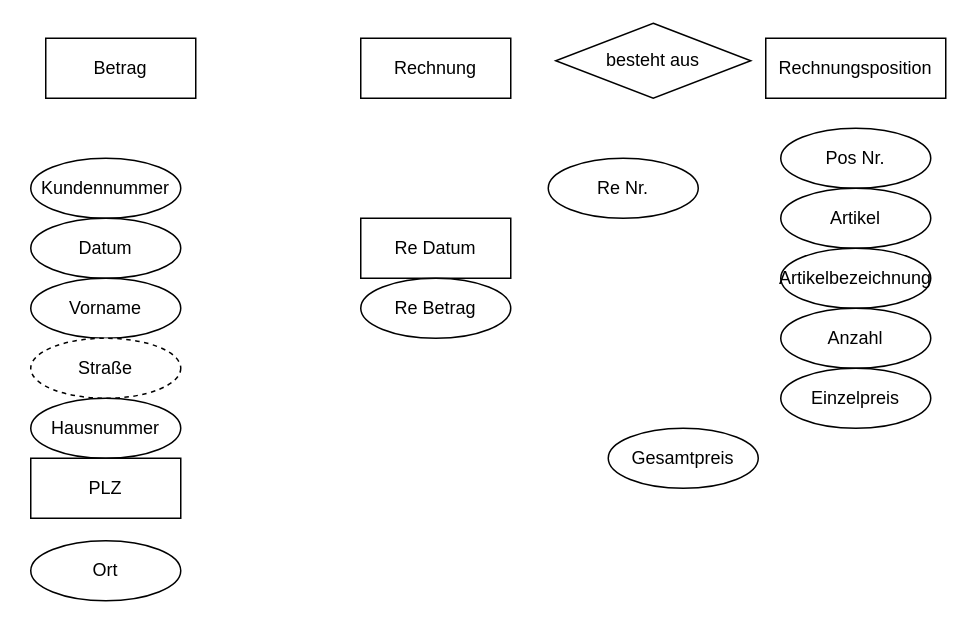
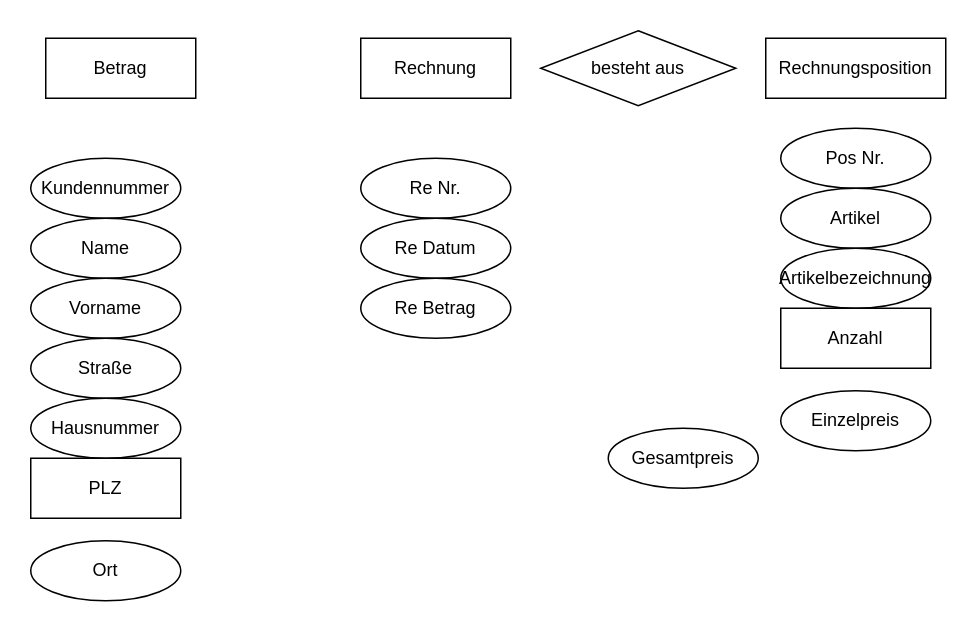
  <mxCell id="0" />
  <mxCell id="1" parent="0" />
  <mxCell id="2" value="Betrag" style="whiteSpace=wrap;html=1;align=center;" vertex="1" parent="1"><mxGeometry x="30" y="25" width="100" height="40" as="geometry" /></mxCell>
  <mxCell id="3" value="Rechnungsposition" style="whiteSpace=wrap;html=1;align=center;" vertex="1" parent="1"><mxGeometry x="510" y="25" width="120" height="40" as="geometry" /></mxCell>
  <mxCell id="4" value="Rechnung" style="whiteSpace=wrap;html=1;align=center;" vertex="1" parent="1"><mxGeometry x="240" y="25" width="100" height="40" as="geometry" /></mxCell>
  <mxCell id="5" value="Kundennummer" style="ellipse;whiteSpace=wrap;html=1;align=center;" vertex="1" parent="1"><mxGeometry x="20" y="105" width="100" height="40" as="geometry" /></mxCell>
- <mxCell id="6" value="Datum" style="ellipse;whiteSpace=wrap;html=1;align=center;" vertex="1" parent="1"><mxGeometry x="20" y="145" width="100" height="40" as="geometry" /></mxCell>
+ <mxCell id="6" value="Name" style="ellipse;whiteSpace=wrap;html=1;align=center;" vertex="1" parent="1"><mxGeometry x="20" y="145" width="100" height="40" as="geometry" /></mxCell>
  <mxCell id="7" value="Vorname&lt;br&gt;" style="ellipse;whiteSpace=wrap;html=1;align=center;" vertex="1" parent="1"><mxGeometry x="20" y="185" width="100" height="40" as="geometry" /></mxCell>
- <mxCell id="8" value="Straße" style="ellipse;whiteSpace=wrap;html=1;align=center;dashed=1;" vertex="1" parent="1"><mxGeometry x="20" y="225" width="100" height="40" as="geometry" /></mxCell>
+ <mxCell id="8" value="Straße" style="ellipse;whiteSpace=wrap;html=1;align=center;" vertex="1" parent="1"><mxGeometry x="20" y="225" width="100" height="40" as="geometry" /></mxCell>
  <mxCell id="9" value="Hausnummer&lt;span style=&quot;color: rgba(0 , 0 , 0 , 0) ; font-family: monospace ; font-size: 0px&quot;&gt;%3CmxGraphModel%3E%3Croot%3E%3CmxCell%20id%3D%220%22%2F%3E%3CmxCell%20id%3D%221%22%20parent%3D%220%22%2F%3E%3CmxCell%20id%3D%222%22%20value%3D%22Kundennummer%22%20style%3D%22ellipse%3BwhiteSpace%3Dwrap%3Bhtml%3D1%3Balign%3Dcenter%3B%22%20vertex%3D%221%22%20parent%3D%221%22%3E%3CmxGeometry%20x%3D%22120%22%20y%3D%22210%22%20width%3D%22100%22%20height%3D%2240%22%20as%3D%22geometry%22%2F%3E%3C%2FmxCell%3E%3C%2Froot%3E%3C%2FmxGraphModel%3E&lt;/span&gt;" style="ellipse;whiteSpace=wrap;html=1;align=center;" vertex="1" parent="1"><mxGeometry x="20" y="265" width="100" height="40" as="geometry" /></mxCell>
  <mxCell id="10" value="PLZ" style="whiteSpace=wrap;html=1;align=center;rounded=0;" vertex="1" parent="1"><mxGeometry x="20" y="305" width="100" height="40" as="geometry" /></mxCell>
  <mxCell id="11" value="Ort" style="ellipse;whiteSpace=wrap;html=1;align=center;" vertex="1" parent="1"><mxGeometry x="20" y="360" width="100" height="40" as="geometry" /></mxCell>
  <mxCell id="12" value="Pos Nr.&lt;span style=&quot;color: rgba(0 , 0 , 0 , 0) ; font-family: monospace ; font-size: 0px&quot;&gt;%3CmxGraphModel%3E%3Croot%3E%3CmxCell%20id%3D%220%22%2F%3E%3CmxCell%20id%3D%221%22%20parent%3D%220%22%2F%3E%3CmxCell%20id%3D%222%22%20value%3D%22Kundennummer%22%20style%3D%22ellipse%3BwhiteSpace%3Dwrap%3Bhtml%3D1%3Balign%3Dcenter%3B%22%20vertex%3D%221%22%20parent%3D%221%22%3E%3CmxGeometry%20x%3D%22120%22%20y%3D%22210%22%20width%3D%22100%22%20height%3D%2240%22%20as%3D%22geometry%22%2F%3E%3C%2FmxCell%3E%3C%2Froot%3E%3C%2FmxGraphModel%3E&lt;/span&gt;" style="ellipse;whiteSpace=wrap;html=1;align=center;" vertex="1" parent="1"><mxGeometry x="520" y="85" width="100" height="40" as="geometry" /></mxCell>
  <mxCell id="13" value="Artikel" style="ellipse;whiteSpace=wrap;html=1;align=center;" vertex="1" parent="1"><mxGeometry x="520" y="125" width="100" height="40" as="geometry" /></mxCell>
  <mxCell id="14" value="Artikelbezeichnung" style="ellipse;whiteSpace=wrap;html=1;align=center;" vertex="1" parent="1"><mxGeometry x="520" y="165" width="100" height="40" as="geometry" /></mxCell>
- <mxCell id="15" value="Anzahl" style="ellipse;whiteSpace=wrap;html=1;align=center;" vertex="1" parent="1"><mxGeometry x="520" y="205" width="100" height="40" as="geometry" /></mxCell>
- <mxCell id="16" value="Einzelpreis" style="ellipse;whiteSpace=wrap;html=1;align=center;" vertex="1" parent="1"><mxGeometry x="520" y="245" width="100" height="40" as="geometry" /></mxCell>
+ <mxCell id="15" value="Anzahl" style="whiteSpace=wrap;html=1;align=center;rounded=0;" vertex="1" parent="1"><mxGeometry x="520" y="205" width="100" height="40" as="geometry" /></mxCell>
+ <mxCell id="16" value="Einzelpreis" style="ellipse;whiteSpace=wrap;html=1;align=center;" vertex="1" parent="1"><mxGeometry x="520" y="260" width="100" height="40" as="geometry" /></mxCell>
  <mxCell id="17" value="Gesamtpreis" style="ellipse;whiteSpace=wrap;html=1;align=center;" vertex="1" parent="1"><mxGeometry x="405" y="285" width="100" height="40" as="geometry" /></mxCell>
- <mxCell id="18" value="Re Nr." style="ellipse;whiteSpace=wrap;html=1;align=center;" vertex="1" parent="1"><mxGeometry x="365" y="105" width="100" height="40" as="geometry" /></mxCell>
- <mxCell id="19" value="Re Datum" style="whiteSpace=wrap;html=1;align=center;rounded=0;" vertex="1" parent="1"><mxGeometry x="240" y="145" width="100" height="40" as="geometry" /></mxCell>
+ <mxCell id="18" value="Re Nr." style="ellipse;whiteSpace=wrap;html=1;align=center;" vertex="1" parent="1"><mxGeometry x="240" y="105" width="100" height="40" as="geometry" /></mxCell>
+ <mxCell id="19" value="Re Datum" style="ellipse;whiteSpace=wrap;html=1;align=center;" vertex="1" parent="1"><mxGeometry x="240" y="145" width="100" height="40" as="geometry" /></mxCell>
  <mxCell id="20" value="Re Betrag" style="ellipse;whiteSpace=wrap;html=1;align=center;" vertex="1" parent="1"><mxGeometry x="240" y="185" width="100" height="40" as="geometry" /></mxCell>
- <mxCell id="21" value="besteht aus" style="shape=rhombus;perimeter=rhombusPerimeter;whiteSpace=wrap;html=1;align=center;" vertex="1" parent="1"><mxGeometry x="370" y="15" width="130" height="50" as="geometry" /></mxCell>
+ <mxCell id="21" value="besteht aus" style="shape=rhombus;perimeter=rhombusPerimeter;whiteSpace=wrap;html=1;align=center;" vertex="1" parent="1"><mxGeometry x="360" y="20" width="130" height="50" as="geometry" /></mxCell>
